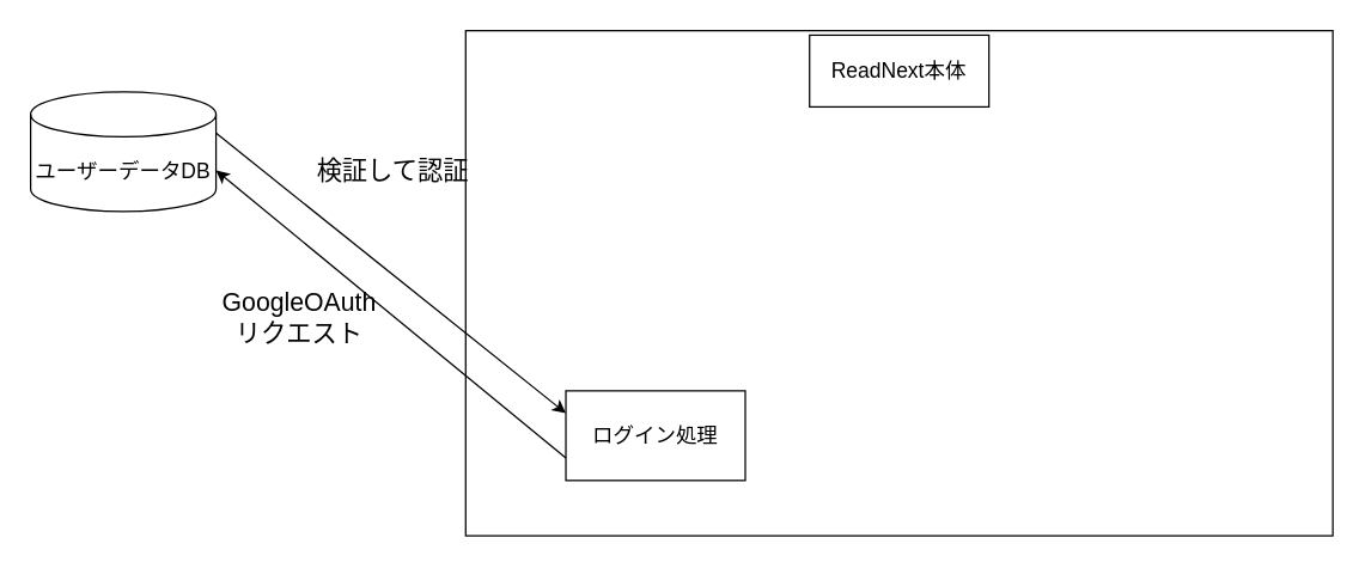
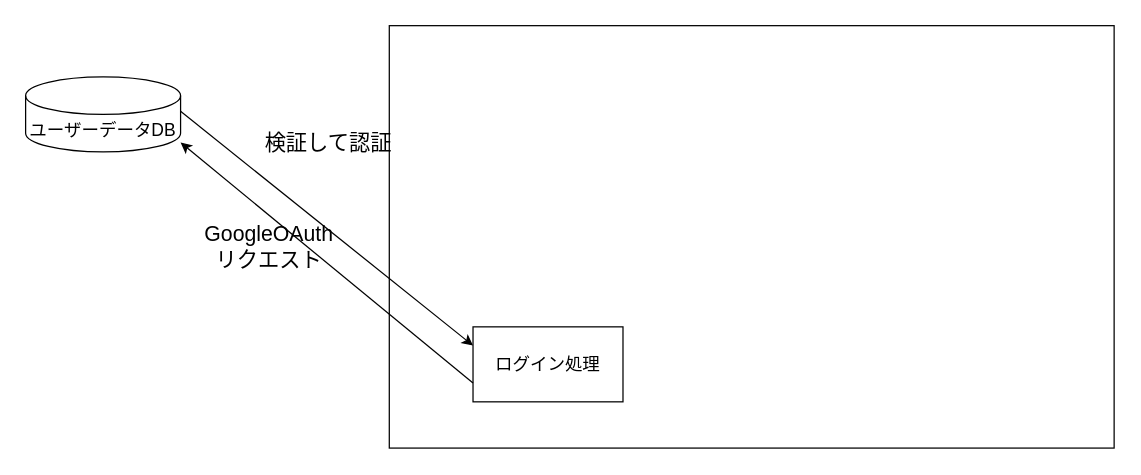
  <mxCell id="0" />
  <mxCell id="1" parent="0" />
  <mxCell id="2" value="" style="rounded=0;whiteSpace=wrap;html=1;" vertex="1" parent="1"><mxGeometry x="311" y="20" width="580" height="338" as="geometry" /></mxCell>
- <mxCell id="3" value="&lt;font style=&quot;font-size: 14px;&quot;&gt;ReadNext本体&lt;/font&gt;" style="rounded=0;whiteSpace=wrap;html=1;" vertex="1" parent="1"><mxGeometry x="541" y="23" width="120" height="48" as="geometry" /></mxCell>
  <mxCell id="4" value="ログイン処理" style="rounded=0;whiteSpace=wrap;html=1;fontSize=14;" vertex="1" parent="1"><mxGeometry x="378" y="261" width="120" height="60" as="geometry" /></mxCell>
- <mxCell id="5" value="ユーザーデータDB" style="shape=cylinder3;whiteSpace=wrap;html=1;boundedLbl=1;backgroundOutline=1;size=15;fontSize=14;" vertex="1" parent="1"><mxGeometry x="20" y="61" width="124" height="80" as="geometry" /></mxCell>
+ <mxCell id="5" value="ユーザーデータDB" style="shape=cylinder3;whiteSpace=wrap;html=1;boundedLbl=1;backgroundOutline=1;size=15;fontSize=14;" vertex="1" parent="1"><mxGeometry x="20" y="61" width="124" height="60" as="geometry" /></mxCell>
  <mxCell id="6" value="" style="endArrow=classic;html=1;fontSize=17;exitX=0;exitY=0.75;exitDx=0;exitDy=0;entryX=1;entryY=0;entryDx=0;entryDy=52.5;entryPerimeter=0;" edge="1" parent="1" source="4" target="5"><mxGeometry width="50" height="50" relative="1" as="geometry"><mxPoint x="82" y="390" as="sourcePoint" /><mxPoint x="132" y="340" as="targetPoint" /></mxGeometry></mxCell>
- <mxCell id="7" value="GoogleOAuthリクエスト" style="text;html=1;strokeColor=none;fillColor=none;align=center;verticalAlign=middle;whiteSpace=wrap;rounded=0;fontSize=17;" vertex="1" parent="1"><mxGeometry x="145" y="185" width="110" height="55" as="geometry" /></mxCell>
+ <mxCell id="7" value="GoogleOAuthリクエスト" style="text;html=1;strokeColor=none;fillColor=none;align=center;verticalAlign=middle;whiteSpace=wrap;rounded=0;fontSize=17;" vertex="1" parent="1"><mxGeometry x="160" y="170" width="110" height="55" as="geometry" /></mxCell>
  <mxCell id="8" value="" style="endArrow=classic;html=1;fontSize=17;exitX=1;exitY=0;exitDx=0;exitDy=27.5;exitPerimeter=0;entryX=0;entryY=0.25;entryDx=0;entryDy=0;" edge="1" parent="1" source="5" target="4"><mxGeometry width="50" height="50" relative="1" as="geometry"><mxPoint x="201" y="119" as="sourcePoint" /><mxPoint x="251" y="69" as="targetPoint" /></mxGeometry></mxCell>
  <mxCell id="9" value="検証して認証" style="text;html=1;strokeColor=none;fillColor=none;align=center;verticalAlign=middle;whiteSpace=wrap;rounded=0;fontSize=17;" vertex="1" parent="1"><mxGeometry x="200" y="99" width="125" height="31" as="geometry" /></mxCell>
